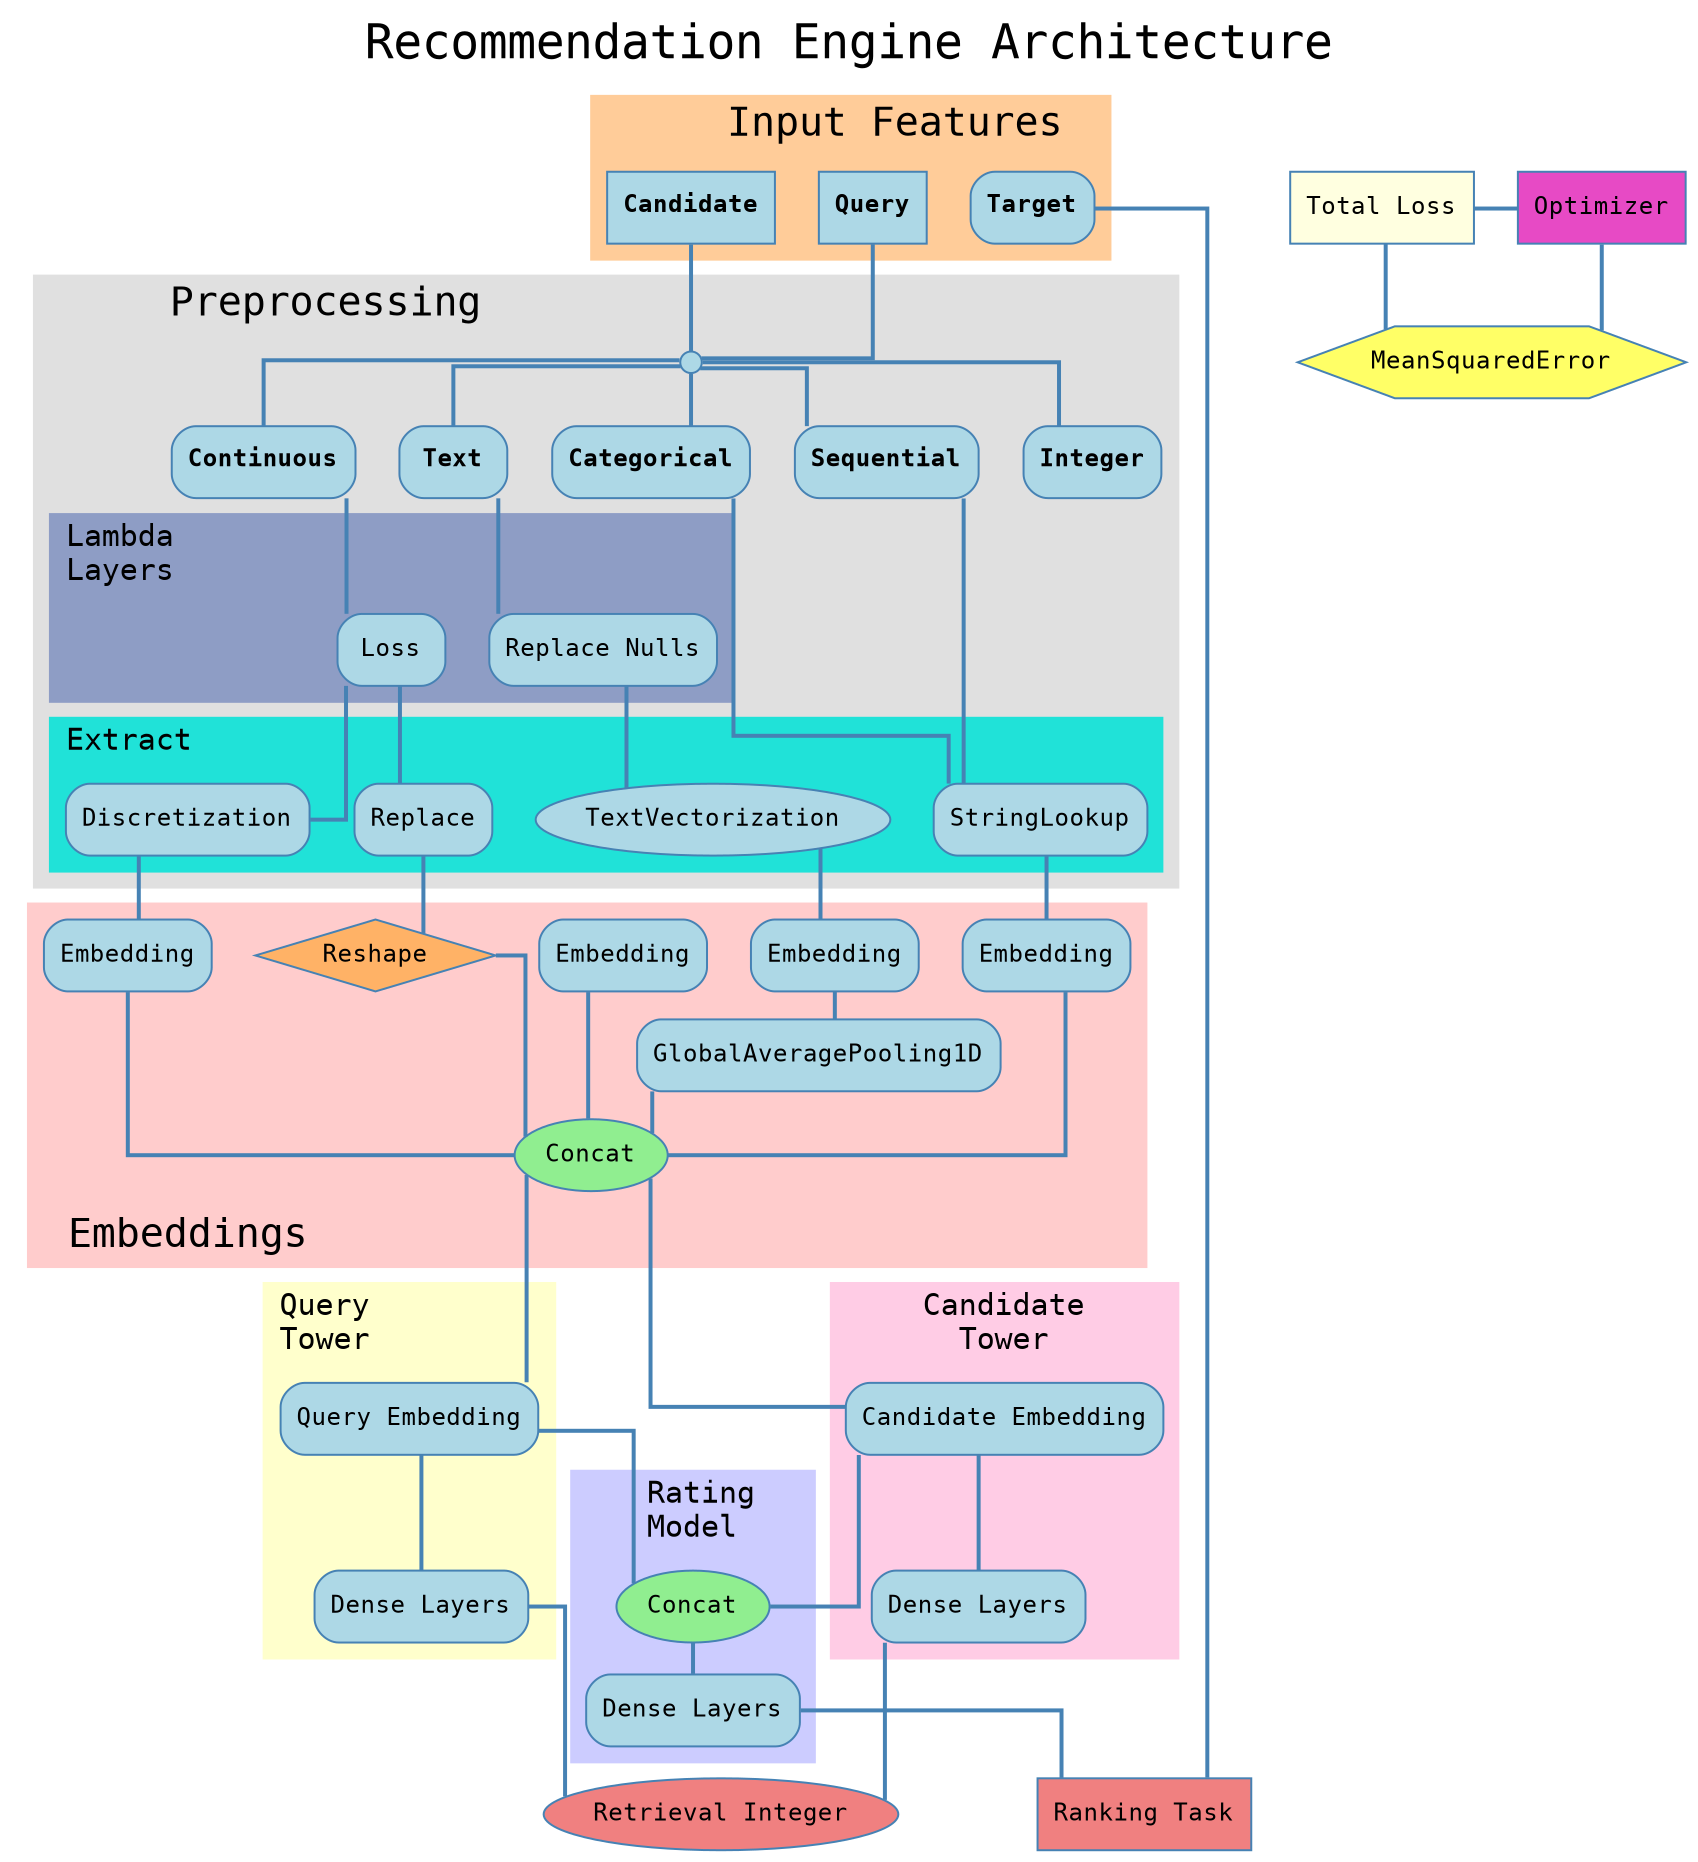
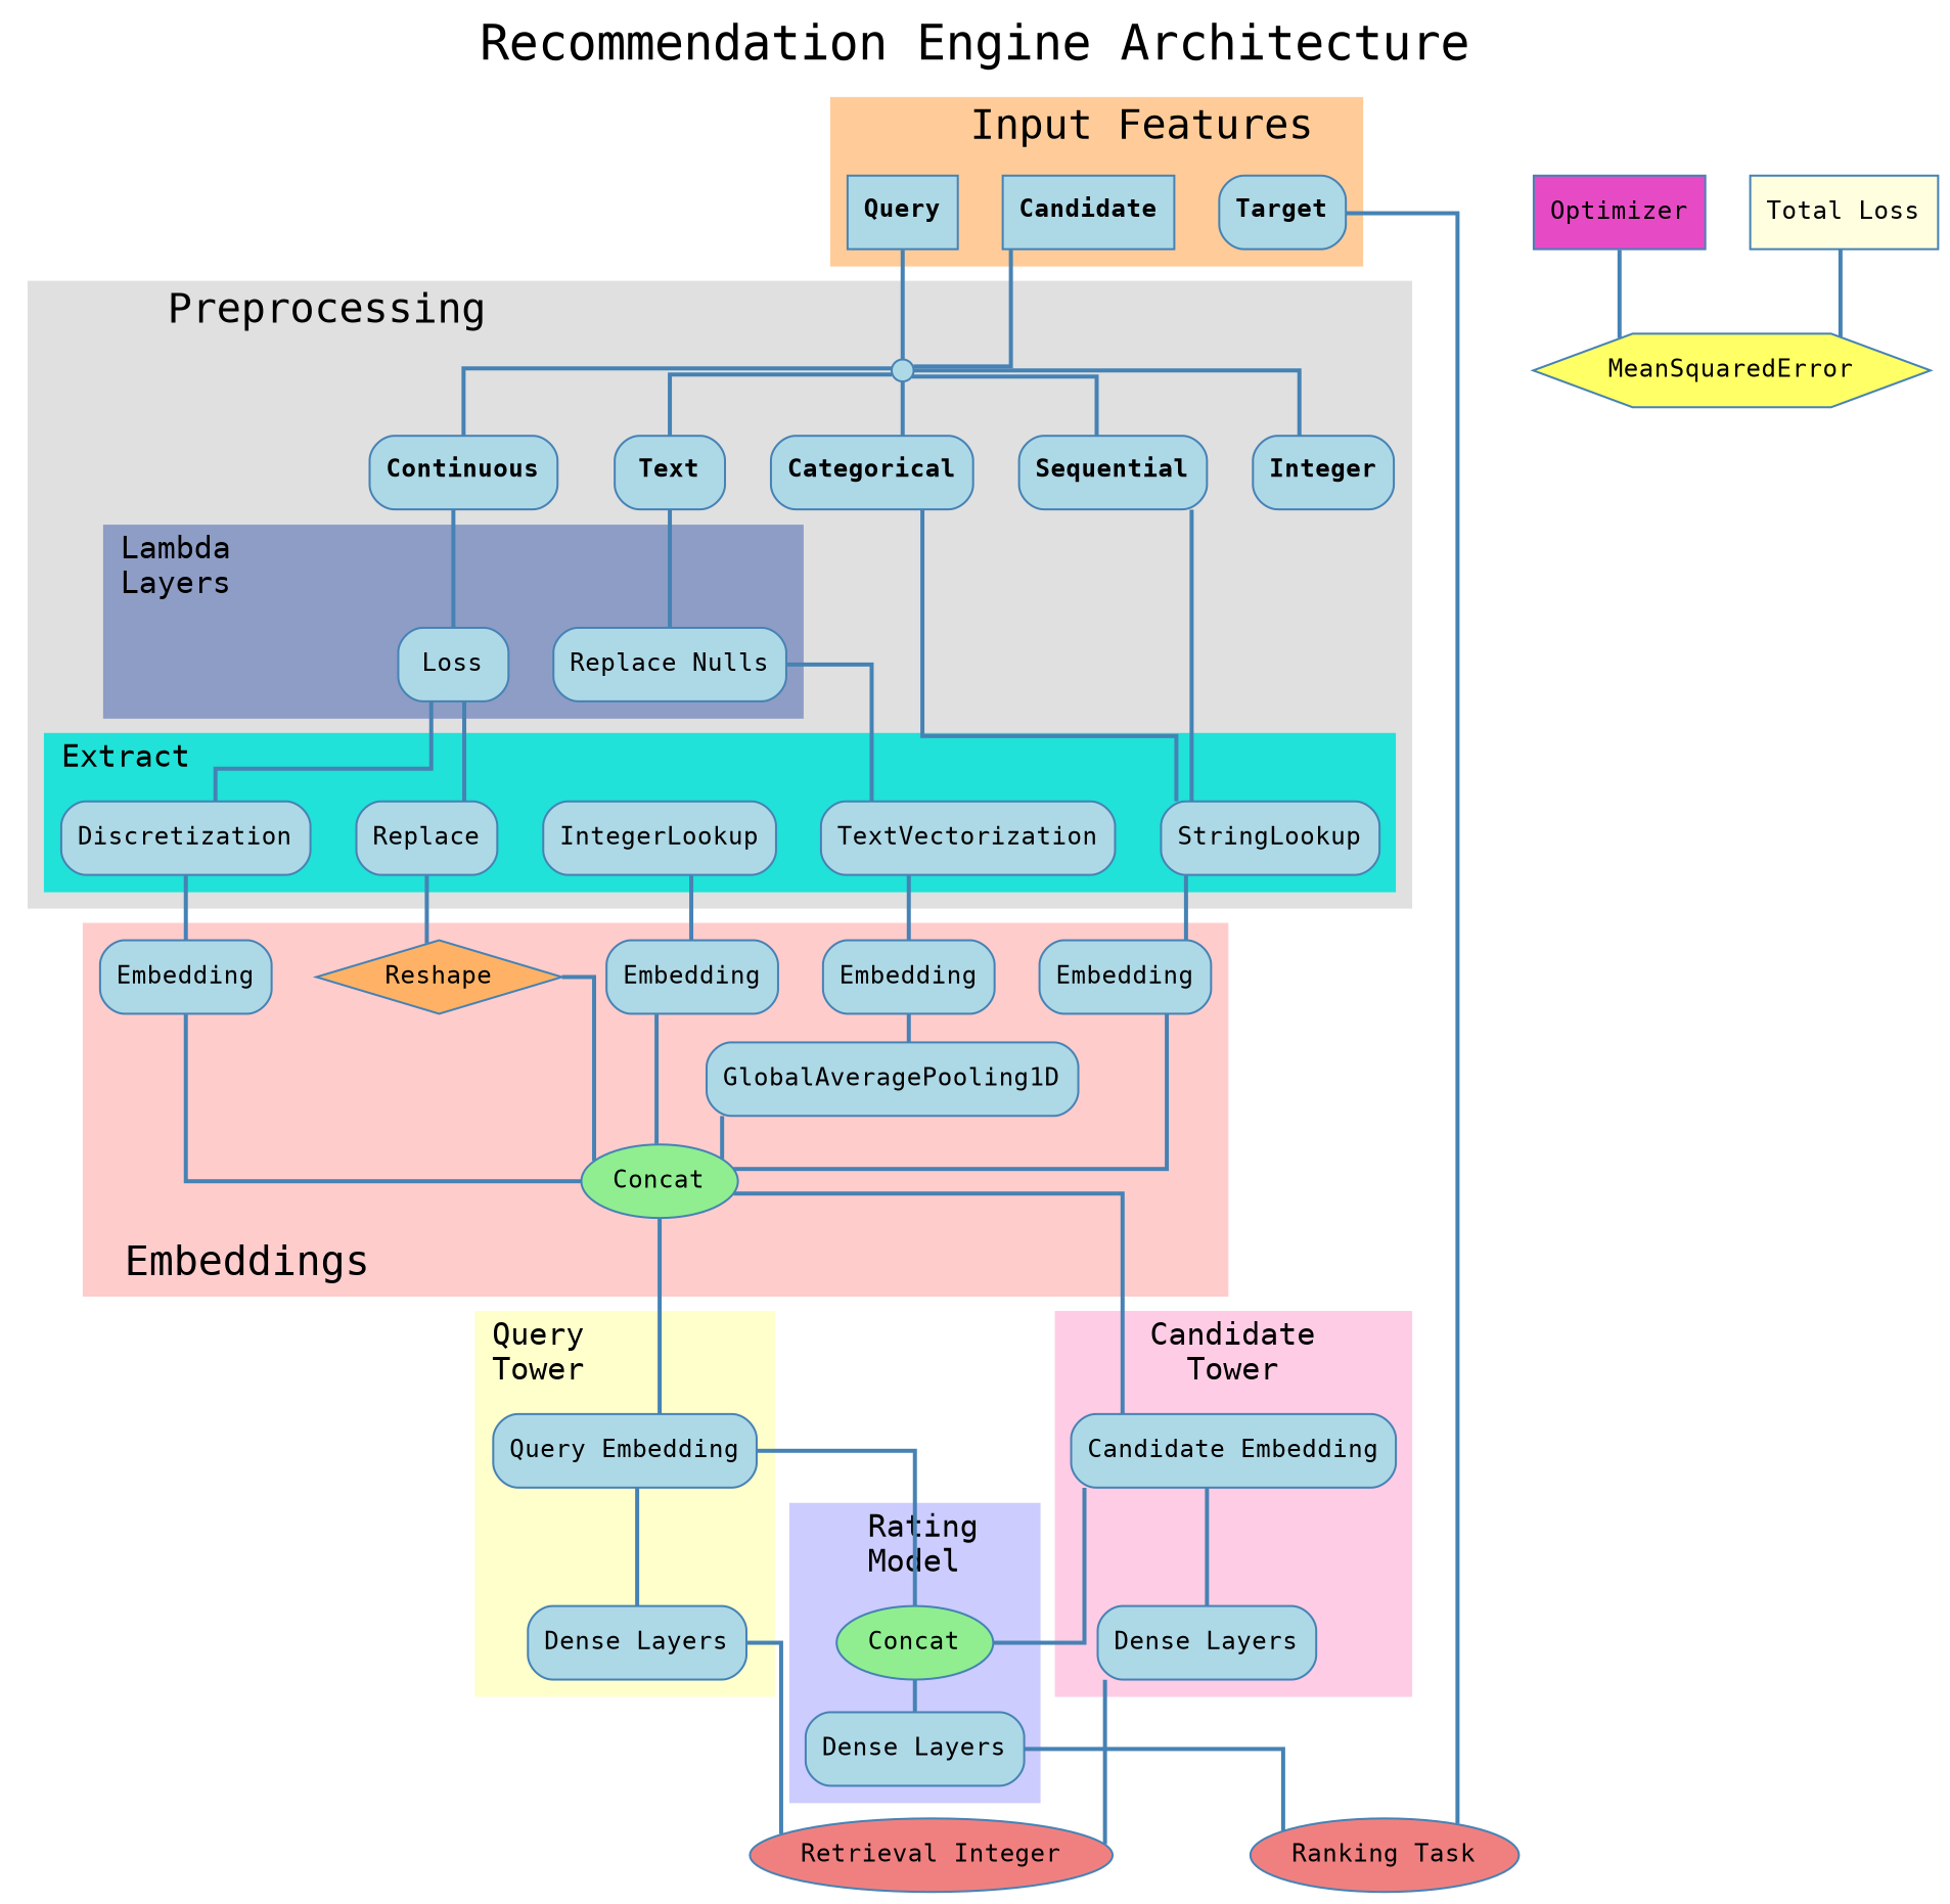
  digraph {
    fontname="DejaVu Sans Mono"
    fontsize=24
    label="Recommendation Engine Architecture"
    labelloc=t
    nodesep=0.3
    rankdir=TB
    ranksep=0.2
    splines=ortho
    node [color="#4682B4" fillcolor="#ADD8E6" fontname="DejaVu Sans Mono" fontsize=12 shape=box style="rounded,filled"]
    edge [arrowhead=None color="#4682B4" fontname="DejaVu Sans Mono" fontsize=12 penwidth=2]
    n1 [fillcolor="#F08080" label="Retrieval Integer" shape=ellipse style=filled]
-   n2 [fillcolor="#F08080" label="Ranking Task" style=filled]
+   n2 [fillcolor="#F08080" label="Ranking Task" shape=ellipse style=filled]
    n3 [fillcolor="#FFFFE0" label="Total Loss" style=filled]
    n4 [fillcolor="#e74ac5ff" label=Optimizer style=filled]
    n5 [label=<<b>Query</b>> style=filled]
    n6 [label=<<b>Candidate</b>> style=filled]
    n7 [label=<<b>Target</b>>]
    n8 [label=<<b>Integer</b>>]
    n9 [label=<<b>Text</b>>]
    n10 [label=<<b>Continuous</b>>]
    n11 [label=<<b>Categorical</b>>]
    n12 [label=<<b>Sequential</b>>]
    n13 [label="Replace Nulls"]
    n14 [label=Loss]
    blank_space_0 [style=invis]
    n16 [label=StringLookup]
-   n18 [label=TextVectorization shape=ellipse]
+   n17 [label=IntegerLookup]
+   n18 [label=TextVectorization]
    n19 [label=Discretization]
    n20 [label=Replace]
    nexo [shape=point width=0.15]
    n22 [fillcolor="#90EE90" label=Concat shape=ellipse style=filled]
    n23 [label="Dense Layers"]
    n24 [label=Embedding]
    n25 [label=Embedding]
    n26 [label=Embedding]
    n27 [label=Embedding]
    n28 [fillcolor="#FFB266" label=Reshape shape=diamond style=filled]
    n29 [label=GlobalAveragePooling1D]
    n30 [fillcolor="#90EE90" label=Concat shape=ellipse style=filled]
    n31 [label="Query Embedding"]
    n32 [label="Dense Layers"]
    n33 [label="Candidate Embedding"]
    n34 [label="Dense Layers"]
    n35 [fillcolor="#FFFF66" label=MeanSquaredError shape=hexagon style=filled]
    subgraph sub_1 {
      rank=same
      n1
      n2
    }
    subgraph cluster_2 {
      color="#E0E0E0"
      fontsize=20
      label="     Preprocessing"
      labeljust=l
      style=filled
      nexo
      subgraph sub_3 {
        color="#E0E0E0"
        fontsize=20
        label="     Preprocessing"
        labeljust=l
        rank=same
        style=filled
        n8
        n9
        n10
        n11
        n12
      }
      subgraph cluster_4 {
        color="#8e9dc5"
        fontsize=15
        label="Lambda\nLayers"
        labeljust=l
        style=filled
        n13
        n14
        blank_space_0
      }
      subgraph cluster_5 {
        color="#20e2d8"
        fontsize=15
        label="Extract "
        labeljust=l
        style=filled
        n16
+       n17
        n18
        n19
        n20
      }
    }
    subgraph sub_6 {
      rank=same
      n3
      n4
    }
    subgraph cluster_7 {
      color="#FFCC99"
      fontsize=20
      label="     Input Features"
      labeljust=l
      style=filled
      n5
      n6
      n7
    }
    subgraph cluster_8 {
      color="#CCCCFF"
      fontsize=15
      label=" Rating\nModel"
      labeljust=c
      style=filled
      n22
      n23
    }
    subgraph cluster_9 {
      color="#FFCCCC"
      fontsize=20
      label=" Embeddings"
      labeljust=l
      labelloc=b
      style=filled
      n29
      n30
      subgraph sub_10 {
        color="#FFCCCC"
        fontsize=20
        label=" Embeddings"
        labeljust=l
        labelloc=b
        rank=same
        style=filled
        n24
        n25
        n26
        n27
        n28
      }
      subgraph sub_11 {
        color="#FFCCCC"
        fontsize=20
        label=" Embeddings"
        labeljust=l
        labelloc=b
        rank=same
        style=filled
        n24
      }
    }
    subgraph cluster_12 {
      color="#FFFFCC"
      fontsize=15
      label="Query\nTower"
      labeljust=l
      style=filled
      n31
      n32
    }
    subgraph cluster_13 {
      color="#FFCCE5"
      fontsize=15
      label="Candidate\nTower"
      labeljust=c
      style=filled
      n33
      n34
    }
-   n3 -> n4
    n4 -> n35
    n5 -> nexo
    n6 -> nexo
    n7 -> n2
    n9 -> n13
    n10 -> n14
    n11 -> n16
    n13 -> n18
    n14 -> n19
    n14 -> n20
    n16 -> n12
    n16 -> n24
+   n17 -> n25
    n18 -> n26
    n19 -> n27
    n20 -> n28
    nexo -> n8
    nexo -> n9
    nexo -> n10
    nexo -> n11
    nexo -> n12
    n22 -> n23
    n23 -> n2
    n24 -> n30 [arrowhead=none]
    n25 -> n30 [arrowhead=none]
    n26 -> n29
    n27 -> n30 [arrowhead=none]
    n28 -> n30 [arrowhead=none]
    n29 -> n30 [arrowhead=none]
    n30 -> n31
    n30 -> n33
    n31 -> n22
    n31 -> n32
    n32 -> n1
    n33 -> n22
    n33 -> n34
    n34 -> n1
    n35 -> n3
  }
